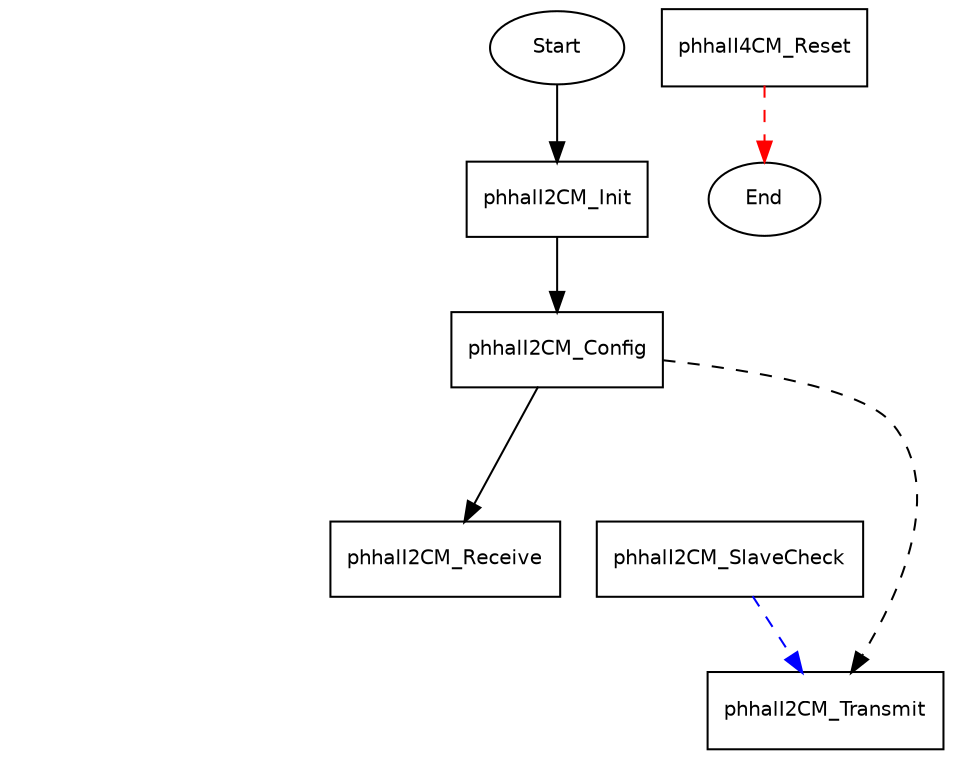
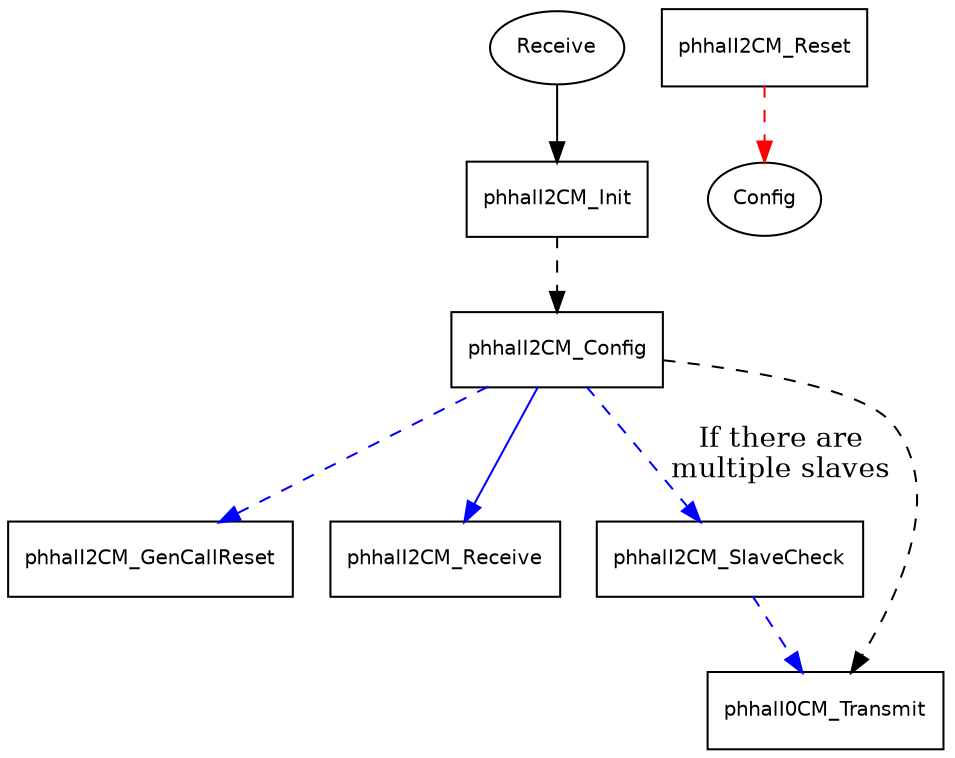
  digraph {
    node [fontname=Helvetica fontsize=10 shape=record]
    edge [style=dashed]
-   Start [shape=oval]
+   Start [shape=oval label=Receive]
    phhalI2CM_Init
    phhalI2CM_Config
-   End [shape=oval]
+   End [shape=oval label=Config]
+   phhalI2CM_GenCallReset
    phhalI2CM_Receive
    phhalI2CM_SlaveCheck
-   phhalI2CM_Transmit
-   phhalI2CM_Reset [label=phhalI4CM_Reset]
+   phhalI2CM_Transmit [label=phhalI0CM_Transmit]
+   phhalI2CM_Reset
    Start -> phhalI2CM_Init [style=""]
-   phhalI2CM_Init -> phhalI2CM_Config [style=""]
-   phhalI2CM_Config -> phhalI2CM_Receive [style=""]
+   phhalI2CM_Init -> phhalI2CM_Config
+   phhalI2CM_Config -> phhalI2CM_GenCallReset [color=blue]
+   phhalI2CM_Config -> phhalI2CM_Receive [color=blue style=""]
+   phhalI2CM_Config -> phhalI2CM_SlaveCheck [color=blue label="If there are\nmultiple slaves"]
    phhalI2CM_Config -> phhalI2CM_Transmit
    phhalI2CM_SlaveCheck -> phhalI2CM_Transmit [color=blue]
    phhalI2CM_Reset -> End [color=red]
  }
